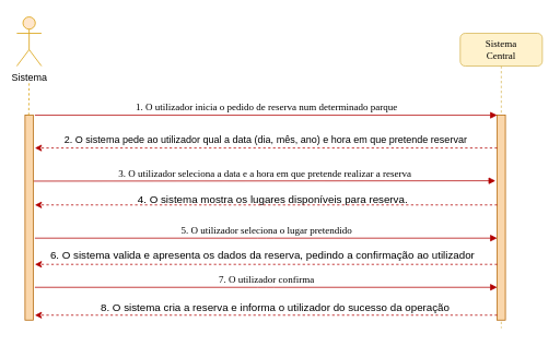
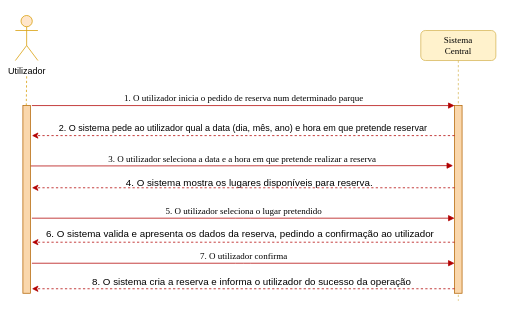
  <mxCell id="0" />
  <mxCell id="1" parent="0" />
  <mxCell id="2" value="Sistema&lt;br&gt;Central" style="shape=umlLifeline;perimeter=lifelinePerimeter;whiteSpace=wrap;html=1;container=1;collapsible=0;recursiveResize=0;outlineConnect=0;rounded=1;shadow=0;comic=0;labelBackgroundColor=none;strokeWidth=1;fontFamily=Verdana;fontSize=12;align=center;fillColor=#fff2cc;strokeColor=#d6b656;" parent="1" vertex="1"><mxGeometry x="560" y="40" width="100" height="360" as="geometry" /></mxCell>
  <mxCell id="3" value="" style="html=1;points=[];perimeter=orthogonalPerimeter;rounded=0;shadow=0;comic=0;labelBackgroundColor=none;strokeWidth=1;fontFamily=Verdana;fontSize=12;align=center;fillColor=#fad7ac;strokeColor=#b46504;" parent="2" vertex="1"><mxGeometry x="45" y="100" width="10" height="250" as="geometry" /></mxCell>
  <mxCell id="4" value="1. O utilizador inicia o pedido de reserva num determinado parque" style="html=1;verticalAlign=bottom;endArrow=block;entryX=0;entryY=0;labelBackgroundColor=none;fontFamily=Verdana;fontSize=12;edgeStyle=elbowEdgeStyle;elbow=vertical;exitX=1;exitY=0;exitDx=0;exitDy=0;exitPerimeter=0;fillColor=#e51400;strokeColor=#B20000;" parent="1" target="3" edge="1"><mxGeometry relative="1" as="geometry"><mxPoint x="42" y="140" as="sourcePoint" /></mxGeometry></mxCell>
  <mxCell id="5" value="" style="endArrow=classic;html=1;dashed=1;entryX=1.6;entryY=0.227;entryDx=0;entryDy=0;entryPerimeter=0;fillColor=#e51400;strokeColor=#B20000;" parent="1" edge="1"><mxGeometry width="50" height="50" relative="1" as="geometry"><mxPoint x="605" y="180" as="sourcePoint" /><mxPoint x="42" y="180" as="targetPoint" /></mxGeometry></mxCell>
  <mxCell id="6" value="&lt;font style=&quot;font-size: 13px&quot;&gt;4. O sistema mostra os lugares disponíveis para reserva.&lt;/font&gt;" style="text;html=1;strokeColor=none;fillColor=none;align=center;verticalAlign=middle;whiteSpace=wrap;rounded=0;" parent="1" vertex="1"><mxGeometry x="87" y="232" width="490" height="20" as="geometry" /></mxCell>
  <mxCell id="7" value="" style="endArrow=classic;html=1;dashed=1;entryX=1.6;entryY=0.227;entryDx=0;entryDy=0;entryPerimeter=0;fillColor=#e51400;strokeColor=#B20000;" parent="1" edge="1"><mxGeometry width="50" height="50" relative="1" as="geometry"><mxPoint x="605" y="249.5" as="sourcePoint" /><mxPoint x="42" y="249.5" as="targetPoint" /></mxGeometry></mxCell>
  <mxCell id="8" value="3. O utilizador seleciona a data e a hora em que pretende realizar a reserva" style="html=1;verticalAlign=bottom;endArrow=block;entryX=0;entryY=0;labelBackgroundColor=none;fontFamily=Verdana;fontSize=12;edgeStyle=elbowEdgeStyle;elbow=vertical;exitX=1;exitY=0;exitDx=0;exitDy=0;exitPerimeter=0;fillColor=#e51400;strokeColor=#B20000;" parent="1" edge="1"><mxGeometry relative="1" as="geometry"><mxPoint x="40" y="220.43" as="sourcePoint" /><mxPoint x="603" y="220.43" as="targetPoint" /></mxGeometry></mxCell>
  <mxCell id="9" value="2. O sistema pede ao utilizador qual a data (dia, mês, ano) e hora em que pretende reservar" style="text;html=1;strokeColor=none;fillColor=none;align=center;verticalAlign=middle;whiteSpace=wrap;rounded=0;" parent="1" vertex="1"><mxGeometry x="70" y="160" width="507" height="20" as="geometry" /></mxCell>
  <mxCell id="10" value="5. O utilizador seleciona o lugar pretendido" style="html=1;verticalAlign=bottom;endArrow=block;entryX=0;entryY=0;labelBackgroundColor=none;fontFamily=Verdana;fontSize=12;edgeStyle=elbowEdgeStyle;elbow=vertical;exitX=1;exitY=0;exitDx=0;exitDy=0;exitPerimeter=0;fillColor=#e51400;strokeColor=#B20000;" edge="1" parent="1"><mxGeometry relative="1" as="geometry"><mxPoint x="42" y="290" as="sourcePoint" /><mxPoint x="605" y="290" as="targetPoint" /></mxGeometry></mxCell>
  <mxCell id="11" value="" style="endArrow=classic;html=1;dashed=1;entryX=1.6;entryY=0.227;entryDx=0;entryDy=0;entryPerimeter=0;fillColor=#e51400;strokeColor=#B20000;" edge="1" parent="1"><mxGeometry width="50" height="50" relative="1" as="geometry"><mxPoint x="605" y="322" as="sourcePoint" /><mxPoint x="42" y="322" as="targetPoint" /></mxGeometry></mxCell>
  <mxCell id="12" value="&lt;font style=&quot;font-size: 12px&quot;&gt;7. O utilizador confirma&lt;/font&gt;" style="html=1;verticalAlign=bottom;endArrow=block;entryX=0;entryY=0;labelBackgroundColor=none;fontFamily=Verdana;fontSize=12;edgeStyle=elbowEdgeStyle;elbow=vertical;exitX=1;exitY=0;exitDx=0;exitDy=0;exitPerimeter=0;fillColor=#e51400;strokeColor=#B20000;" edge="1" parent="1"><mxGeometry relative="1" as="geometry"><mxPoint x="42" y="350" as="sourcePoint" /><mxPoint x="605" y="350" as="targetPoint" /></mxGeometry></mxCell>
  <mxCell id="13" value="&lt;font style=&quot;font-size: 13px&quot;&gt;6. O sistema valida e apresenta os dados da reserva, pedindo a confirmação ao utilizador&lt;/font&gt;" style="text;html=1;strokeColor=none;fillColor=none;align=center;verticalAlign=middle;whiteSpace=wrap;rounded=0;" vertex="1" parent="1"><mxGeometry x="56" y="300" width="527" height="20" as="geometry" /></mxCell>
  <mxCell id="14" value="&lt;font style=&quot;font-size: 13px&quot;&gt;8. O sistema cria a reserva e informa o utilizador do sucesso da operação&lt;/font&gt;" style="text;html=1;strokeColor=none;fillColor=none;align=center;verticalAlign=middle;whiteSpace=wrap;rounded=0;" vertex="1" parent="1"><mxGeometry x="90" y="365" width="490" height="20" as="geometry" /></mxCell>
  <mxCell id="15" value="" style="endArrow=classic;html=1;dashed=1;entryX=1.6;entryY=0.227;entryDx=0;entryDy=0;entryPerimeter=0;fillColor=#e51400;strokeColor=#B20000;" edge="1" parent="1"><mxGeometry width="50" height="50" relative="1" as="geometry"><mxPoint x="605" y="384" as="sourcePoint" /><mxPoint x="42" y="384" as="targetPoint" /></mxGeometry></mxCell>
  <mxCell id="16" value="" style="html=1;points=[];perimeter=orthogonalPerimeter;rounded=0;shadow=0;comic=0;labelBackgroundColor=none;strokeWidth=1;fontFamily=Verdana;fontSize=12;align=center;fillColor=#fad7ac;strokeColor=#b46504;" vertex="1" parent="1"><mxGeometry x="30" y="140" width="10" height="250" as="geometry" /></mxCell>
- <mxCell id="17" value="Sistema" style="shape=umlActor;verticalLabelPosition=bottom;verticalAlign=top;html=1;outlineConnect=0;fillColor=#ffe6cc;strokeColor=#d79b00;" vertex="1" parent="1"><mxGeometry x="20" y="20" width="30" height="60" as="geometry" /></mxCell>
+ <mxCell id="17" value="Utilizador" style="shape=umlActor;verticalLabelPosition=bottom;verticalAlign=top;html=1;outlineConnect=0;fillColor=#ffe6cc;strokeColor=#d79b00;" vertex="1" parent="1"><mxGeometry x="20" y="20" width="30" height="60" as="geometry" /></mxCell>
  <mxCell id="18" value="" style="endArrow=none;dashed=1;html=1;fillColor=#ffe6cc;strokeColor=#d79b00;" edge="1" parent="1"><mxGeometry width="50" height="50" relative="1" as="geometry"><mxPoint x="34.5" y="140" as="sourcePoint" /><mxPoint x="35" y="100" as="targetPoint" /></mxGeometry></mxCell>
